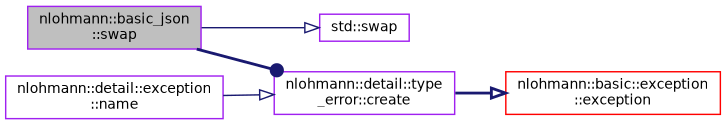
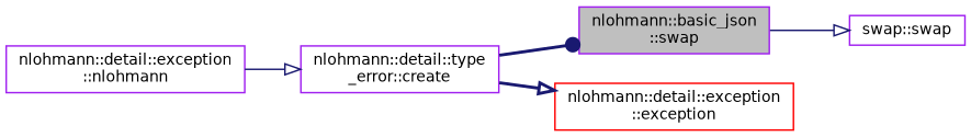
  digraph {
    rankdir=LR
    node [color=purple fillcolor=white fontname=Helvetica fontsize=10 shape=record style=filled]
    edge [arrowhead=onormal color=midnightblue fontname=Helvetica fontsize=10 labelfontname=Helvetica labelfontsize=10 style=solid]
    n1 [fillcolor=grey75 fontcolor=black height=0.2 label="nlohmann::basic_json\l::swap" width=0.4]
-   n2 [height=0.2 label="std::swap" width=0.4]
+   n2 [height=0.2 label="swap::swap" width=0.4]
    n3 [height=0.2 label="nlohmann::detail::type\l_error::create" width=0.4]
-   n4 [color=red height=0.2 label="nlohmann::basic::exception\l::exception" width=0.4]
-   n5 [height=0.2 label="nlohmann::detail::exception\l::name" width=0.4]
+   n4 [color=red height=0.2 label="nlohmann::detail::exception\l::exception" width=0.4]
+   n5 [height=0.2 label="nlohmann::detail::exception\l::nlohmann" width=0.4]
    n1 -> n2
-   n1 -> n3 [arrowhead=dot style=bold]
+   n3 -> n1 [arrowhead=dot style=bold]
    n3 -> n4 [style=bold]
    n5 -> n3
  }
